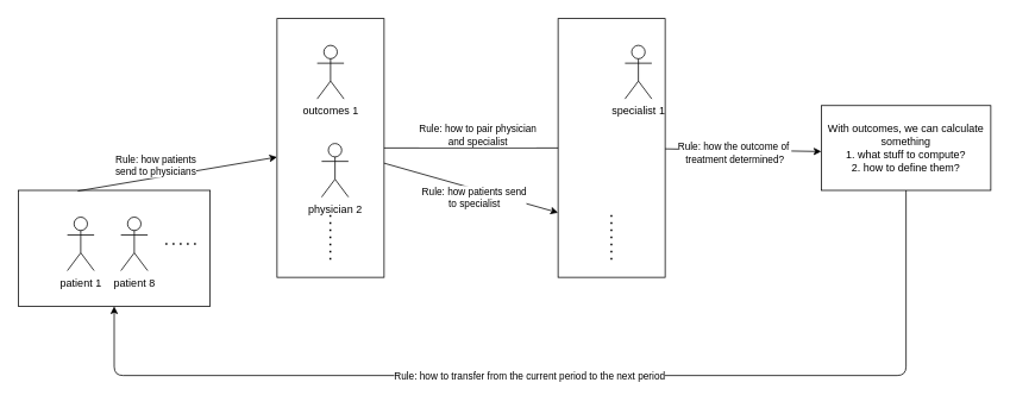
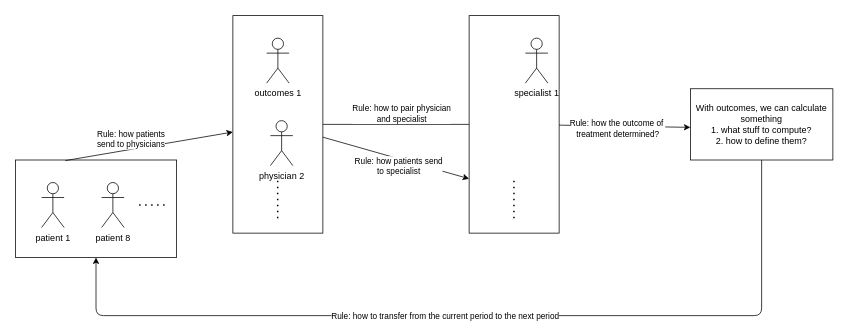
  <mxCell id="0" />
  <mxCell id="1" parent="0" />
  <mxCell id="2" value="" style="group" vertex="1" connectable="0" parent="1"><mxGeometry x="625" y="20" width="120" height="290" as="geometry" /></mxCell>
  <mxCell id="3" value="" style="rounded=0;whiteSpace=wrap;html=1;" vertex="1" parent="2"><mxGeometry width="120" height="290" as="geometry" /></mxCell>
  <mxCell id="4" value="specialist 1" style="shape=umlActor;verticalLabelPosition=bottom;verticalAlign=top;html=1;outlineConnect=0;" vertex="1" parent="2"><mxGeometry x="75" y="30" width="30" height="60" as="geometry" /></mxCell>
  <mxCell id="5" value="" style="endArrow=none;dashed=1;html=1;dashPattern=1 3;strokeWidth=2;" edge="1" parent="2"><mxGeometry width="50" height="50" relative="1" as="geometry"><mxPoint x="59.76" y="270" as="sourcePoint" /><mxPoint x="59.76" y="220" as="targetPoint" /></mxGeometry></mxCell>
  <mxCell id="6" value="" style="group" vertex="1" connectable="0" parent="1"><mxGeometry x="310" y="20" width="120" height="290" as="geometry" /></mxCell>
  <mxCell id="7" value="" style="rounded=0;whiteSpace=wrap;html=1;" vertex="1" parent="6"><mxGeometry width="120" height="290" as="geometry" /></mxCell>
  <mxCell id="8" value="physician 2" style="shape=umlActor;verticalLabelPosition=bottom;verticalAlign=top;html=1;outlineConnect=0;" vertex="1" parent="6"><mxGeometry x="50" y="140" width="30" height="60" as="geometry" /></mxCell>
  <mxCell id="9" value="outcomes 1" style="shape=umlActor;verticalLabelPosition=bottom;verticalAlign=top;html=1;outlineConnect=0;" vertex="1" parent="6"><mxGeometry x="45" y="30" width="30" height="60" as="geometry" /></mxCell>
  <mxCell id="10" value="" style="endArrow=none;dashed=1;html=1;dashPattern=1 3;strokeWidth=2;" edge="1" parent="6"><mxGeometry width="50" height="50" relative="1" as="geometry"><mxPoint x="59.76" y="270" as="sourcePoint" /><mxPoint x="59.76" y="220" as="targetPoint" /></mxGeometry></mxCell>
  <mxCell id="11" value="" style="endArrow=none;html=1;" edge="1" parent="1" source="7" target="3"><mxGeometry width="50" height="50" relative="1" as="geometry"><mxPoint x="475" y="150" as="sourcePoint" /><mxPoint x="525" y="100" as="targetPoint" /></mxGeometry></mxCell>
  <mxCell id="12" value="Rule: how to pair physician &lt;br&gt;and specialist" style="edgeLabel;html=1;align=center;verticalAlign=middle;resizable=0;points=[];" vertex="1" connectable="0" parent="11"><mxGeometry x="0.282" y="-1" relative="1" as="geometry"><mxPoint x="-20.14" y="-16" as="offset" /></mxGeometry></mxCell>
  <mxCell id="13" value="" style="group" vertex="1" connectable="0" parent="1"><mxGeometry x="20" y="212.5" width="215" height="130" as="geometry" /></mxCell>
  <mxCell id="14" value="" style="rounded=0;whiteSpace=wrap;html=1;" vertex="1" parent="13"><mxGeometry width="215" height="130" as="geometry" /></mxCell>
  <mxCell id="15" value="patient 8" style="shape=umlActor;verticalLabelPosition=bottom;verticalAlign=top;html=1;outlineConnect=0;" vertex="1" parent="13"><mxGeometry x="115" y="30" width="30" height="60" as="geometry" /></mxCell>
- <mxCell id="16" value="patient 1" style="shape=umlActor;verticalLabelPosition=bottom;verticalAlign=top;html=1;outlineConnect=0;" vertex="1" parent="13"><mxGeometry x="55" y="30" width="30" height="60" as="geometry" /></mxCell>
+ <mxCell id="16" value="patient 1" style="shape=umlActor;verticalLabelPosition=bottom;verticalAlign=top;html=1;outlineConnect=0;" vertex="1" parent="13"><mxGeometry x="35" y="30" width="30" height="60" as="geometry" /></mxCell>
  <mxCell id="17" value="" style="endArrow=none;dashed=1;html=1;dashPattern=1 3;strokeWidth=2;" edge="1" parent="13"><mxGeometry width="50" height="50" relative="1" as="geometry"><mxPoint x="165" y="60" as="sourcePoint" /><mxPoint x="205" y="60" as="targetPoint" /></mxGeometry></mxCell>
  <mxCell id="18" value="" style="endArrow=classic;html=1;exitX=0.31;exitY=0.006;exitDx=0;exitDy=0;exitPerimeter=0;" edge="1" parent="1" source="14" target="7"><mxGeometry width="50" height="50" relative="1" as="geometry"><mxPoint x="120" y="290" as="sourcePoint" /><mxPoint x="170" y="240" as="targetPoint" /></mxGeometry></mxCell>
  <mxCell id="19" value="Rule: how patients &lt;br&gt;send to physicians" style="edgeLabel;html=1;align=center;verticalAlign=middle;resizable=0;points=[];" vertex="1" connectable="0" parent="18"><mxGeometry x="0.293" y="-4" relative="1" as="geometry"><mxPoint x="-57.98" y="-8.3" as="offset" /></mxGeometry></mxCell>
  <mxCell id="20" value="" style="endArrow=classic;html=1;entryX=0;entryY=0.75;entryDx=0;entryDy=0;" edge="1" parent="1" source="7" target="3"><mxGeometry width="50" height="50" relative="1" as="geometry"><mxPoint x="500" y="400" as="sourcePoint" /><mxPoint x="550" y="350" as="targetPoint" /></mxGeometry></mxCell>
  <mxCell id="21" value="Rule: how patients send&lt;br&gt;to specialist" style="edgeLabel;html=1;align=center;verticalAlign=middle;resizable=0;points=[];" vertex="1" connectable="0" parent="20"><mxGeometry x="0.282" relative="1" as="geometry"><mxPoint x="-25.04" y="2.39" as="offset" /></mxGeometry></mxCell>
  <mxCell id="22" value="" style="endArrow=classic;html=1;" edge="1" parent="1" source="3"><mxGeometry width="50" height="50" relative="1" as="geometry"><mxPoint x="850" y="230" as="sourcePoint" /><mxPoint x="920" y="169" as="targetPoint" /></mxGeometry></mxCell>
  <mxCell id="23" value="Rule: how the outcome of&amp;nbsp;&lt;br&gt;treatment determined?" style="edgeLabel;html=1;align=center;verticalAlign=middle;resizable=0;points=[];" vertex="1" connectable="0" parent="22"><mxGeometry x="-0.114" y="-3" relative="1" as="geometry"><mxPoint as="offset" /></mxGeometry></mxCell>
  <mxCell id="24" value="With outcomes, we can calculate something&lt;br&gt;1. what stuff to compute?&lt;br&gt;2. how to define them?" style="rounded=0;whiteSpace=wrap;html=1;" vertex="1" parent="1"><mxGeometry x="920" y="117.5" width="190" height="95" as="geometry" /></mxCell>
  <mxCell id="25" value="" style="endArrow=classic;html=1;entryX=0.5;entryY=1;entryDx=0;entryDy=0;edgeStyle=orthogonalEdgeStyle;" edge="1" parent="1" source="24" target="14"><mxGeometry width="50" height="50" relative="1" as="geometry"><mxPoint x="800" y="380" as="sourcePoint" /><mxPoint x="850" y="330" as="targetPoint" /><Array as="points"><mxPoint x="1015" y="420" /><mxPoint x="128" y="420" /></Array></mxGeometry></mxCell>
  <mxCell id="26" value="Rule: how to transfer from the current period to the next period" style="edgeLabel;html=1;align=center;verticalAlign=middle;resizable=0;points=[];" vertex="1" connectable="0" parent="25"><mxGeometry x="0.077" relative="1" as="geometry"><mxPoint x="1" as="offset" /></mxGeometry></mxCell>
